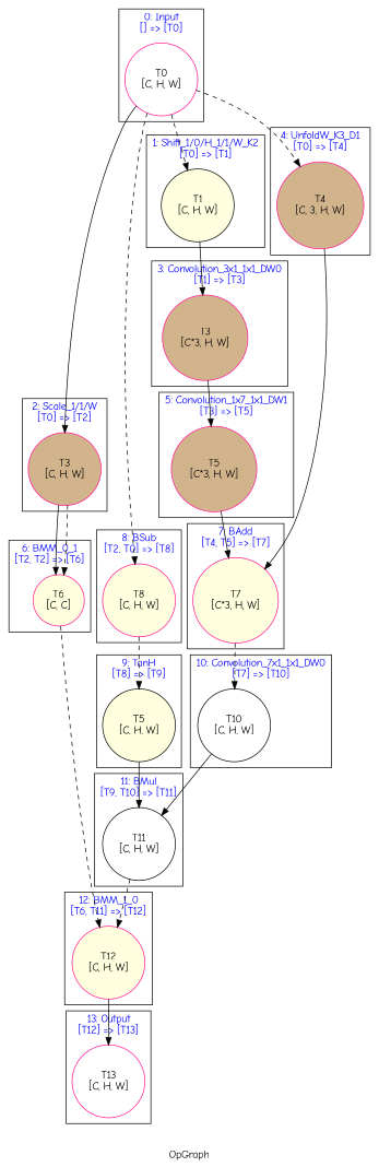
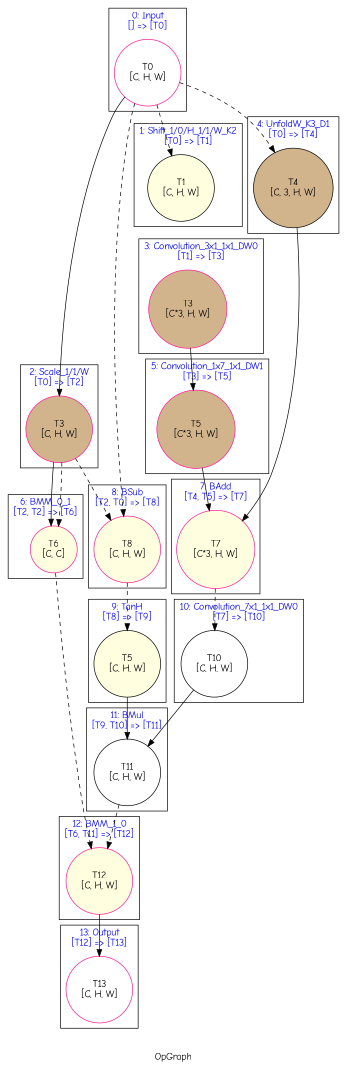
  digraph {
    fontname="Comic Neue"
    label=OpGraph
    node [color=deeppink fillcolor=lightyellow fontname="Comic Neue" shape=circle style=filled]
    edge [fontname="Comic Neue" style=solid]
    n1 [fillcolor=tan label="T3\n[C*3, H, W]"]
    n2 [fillcolor=white label="T0\n[C, H, W]"]
    n3 [color=black label="T1\n[C, H, W]"]
    n4 [fillcolor=tan label="T3\n[C, H, W]"]
-   n5 [fillcolor=tan label="T4\n[C, 3, H, W]"]
+   n5 [color=black fillcolor=tan label="T4\n[C, 3, H, W]"]
    n6 [fillcolor=tan label="T5\n[C*3, H, W]"]
    n7 [label="T6\n[C, C]"]
    n8 [label="T7\n[C*3, H, W]"]
    n9 [label="T8\n[C, H, W]"]
    n10 [color=black label="T5\n[C, H, W]"]
    n11 [color=black fillcolor=white label="T10\n[C, H, W]"]
    n12 [color=black fillcolor=white label="T11\n[C, H, W]"]
    n13 [label="T12\n[C, H, W]"]
    n14 [fillcolor=white label="T13\n[C, H, W]"]
    subgraph cluster_1 {
      fontcolor=blue
      label="3: Convolution_3x1_1x1_DW0\n[T1] => [T3]"
      n1
    }
    subgraph sub_2 {
      n1
      n2
      n3
      n4
      n5
      n6
      n7
      n8
      n9
      n10
      n11
      n12
      n13
      n14
    }
    subgraph cluster_3 {
      fontcolor=blue
      label="0: Input\n[] => [T0]"
      n2
    }
    subgraph cluster_4 {
      fontcolor=blue
      label="1: Shift_1/0/H_1/1/W_K2\n[T0] => [T1]"
      n3
    }
    subgraph cluster_5 {
      fontcolor=blue
      label="2: Scale_1/1/W\n[T0] => [T2]"
      n4
    }
    subgraph cluster_6 {
      fontcolor=blue
      label="4: UnfoldW_K3_D1\n[T0] => [T4]"
      n5
    }
    subgraph cluster_7 {
      fontcolor=blue
      label="5: Convolution_1x7_1x1_DW1\n[T3] => [T5]"
      n6
    }
    subgraph cluster_8 {
      fontcolor=blue
      label="6: BMM_0_1\n[T2, T2] => [T6]"
      n7
    }
    subgraph cluster_9 {
      fontcolor=blue
      label="7: BAdd\n[T4, T5] => [T7]"
      n8
    }
    subgraph cluster_10 {
      fontcolor=blue
      label="8: BSub\n[T2, T0] => [T8]"
      n9
    }
    subgraph cluster_11 {
      fontcolor=blue
      label="9: TanH\n[T8] => [T9]"
      n10
    }
    subgraph cluster_12 {
      fontcolor=blue
      label="10: Convolution_7x1_1x1_DW0\n[T7] => [T10]"
      n11
    }
    subgraph cluster_13 {
      fontcolor=blue
      label="11: BMul\n[T9, T10] => [T11]"
      n12
    }
    subgraph cluster_14 {
      fontcolor=blue
      label="12: BMM_1_0\n[T6, T11] => [T12]"
      n13
    }
    subgraph cluster_15 {
      fontcolor=blue
      label="13: Output\n[T12] => [T13]"
      n14
    }
    n1 -> n6
    n2 -> n3 [style=dashed]
    n2 -> n4
    n2 -> n5 [style=dashed]
    n2 -> n9 [style=dashed]
-   n3 -> n1
    n4 -> n7
    n4 -> n7 [style=dashed]
+   n4 -> n9 [style=dashed]
    n5 -> n8
    n6 -> n8
    n7 -> n13 [style=dashed]
    n8 -> n11 [style=dashed]
    n9 -> n10 [style=dashed]
    n10 -> n12
    n11 -> n12
    n12 -> n13 [style=dashed]
    n13 -> n14
  }
